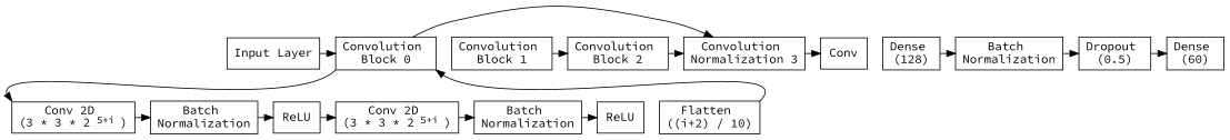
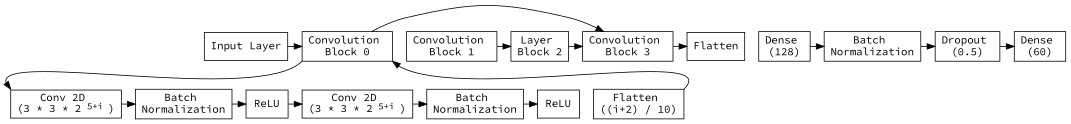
  digraph {
    fontname="Source Code Pro"
    node [fontname="Source Code Pro" shape=box]
    edge [fontname="Source Code Pro"]
    n1 [label="Input Layer"]
    n2 [label="Convolution \nBlock 0"]
    n3 [label="Convolution \nBlock 1"]
-   n4 [label="Convolution \nBlock 2"]
-   n5 [label="Convolution \nNormalization 3"]
-   n6 [label=Conv]
+   n4 [label="Layer \nBlock 2"]
+   n5 [label="Convolution \nBlock 3"]
+   n6 [label=Flatten]
    n7 [label="Dense \n(128)"]
    n8 [label="Batch \nNormalization"]
    n9 [label="Dropout \n(0.5)"]
    n10 [label="Dense \n(60)"]
    n11 [label=<Conv 2D <BR/>(3 * 3 * 2<SUP> 5+i </SUP>)>]
    n12 [label="Batch \nNormalization"]
    n13 [label=ReLU]
    n14 [label=<Conv 2D <BR/>(3 * 3 * 2<SUP> 5+i </SUP>)>]
    n15 [label="Batch \nNormalization"]
    n16 [label=ReLU]
    n17 [label="Flatten \n((i+2) / 10)"]
    subgraph sub_1 {
      rank=same
      rankdir=LR
      n1
      n2
      n3
      n4
      n5
      n6
      n7
      n8
      n9
      n10
    }
    subgraph sub_2 {
      rank=same
      rankdir=LR
      n11
      n12
      n13
      n14
      n15
      n16
      n17
    }
    subgraph sub_3 {
      n2
      n11
      n17
    }
    n1 -> n2
    n2 -> n5
    n2 -> n11 [headport=nw tailport=sw]
    n3 -> n4
    n4 -> n5
    n5 -> n6
    n7 -> n8
    n8 -> n9
    n9 -> n10
    n11 -> n12
    n12 -> n13
    n13 -> n14
    n14 -> n15
    n15 -> n16
    n17 -> n2 [headport=se tailport=ne]
  }
